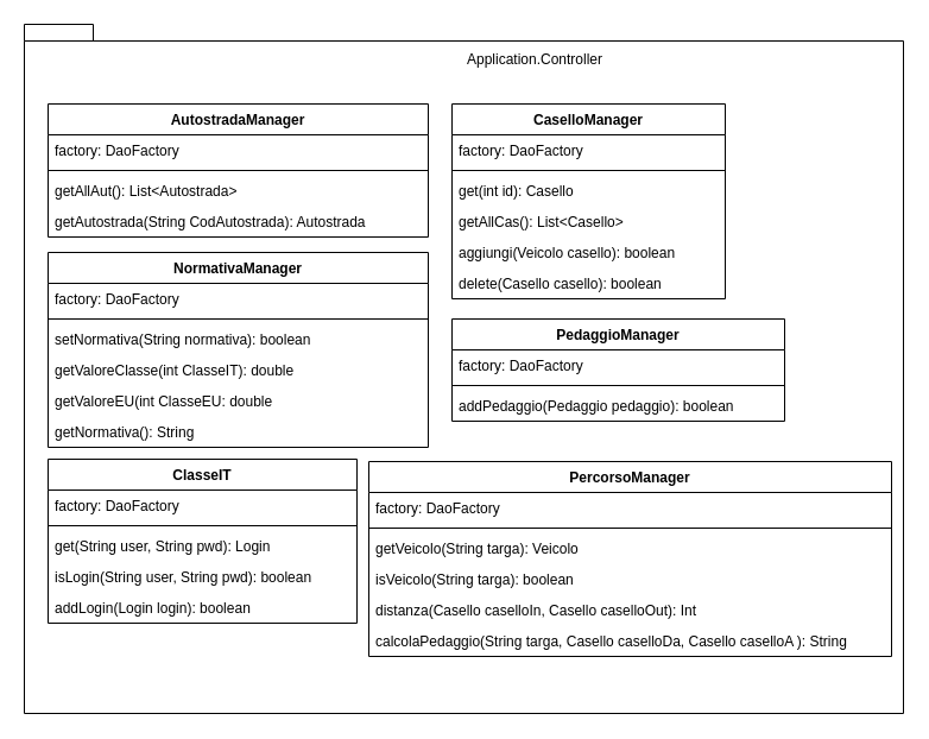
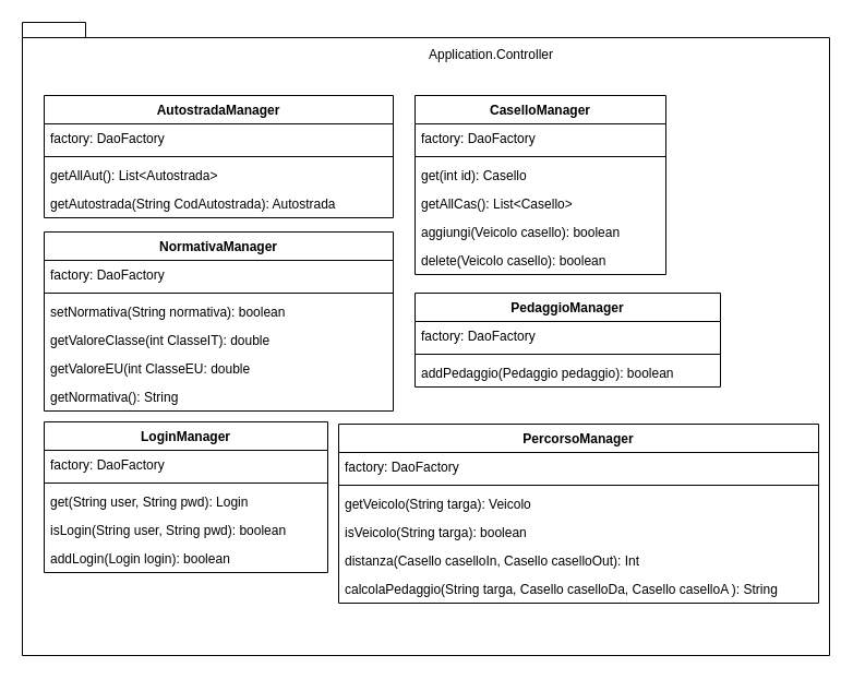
  <mxCell id="0" />
  <mxCell id="1" parent="0" />
  <mxCell id="2" value="" style="shape=folder;fontStyle=1;spacingTop=10;tabWidth=40;tabHeight=14;tabPosition=left;html=1;align=left;" parent="1" vertex="1"><mxGeometry x="20" y="20" width="740" height="580" as="geometry" /></mxCell>
  <mxCell id="3" value="Application.Controller" style="text;html=1;strokeColor=none;fillColor=none;align=center;verticalAlign=middle;whiteSpace=wrap;rounded=0;" parent="1" vertex="1"><mxGeometry x="430" y="40" width="40" height="20" as="geometry" /></mxCell>
  <mxCell id="4" value="AutostradaManager" style="swimlane;fontStyle=1;align=center;verticalAlign=top;childLayout=stackLayout;horizontal=1;startSize=26;horizontalStack=0;resizeParent=1;resizeParentMax=0;resizeLast=0;collapsible=1;marginBottom=0;" parent="1" vertex="1"><mxGeometry x="40" y="87" width="320" height="112" as="geometry" /></mxCell>
  <mxCell id="5" value="factory: DaoFactory" style="text;strokeColor=none;fillColor=none;align=left;verticalAlign=top;spacingLeft=4;spacingRight=4;overflow=hidden;rotatable=0;points=[[0,0.5],[1,0.5]];portConstraint=eastwest;" parent="4" vertex="1"><mxGeometry y="26" width="320" height="26" as="geometry" /></mxCell>
  <mxCell id="6" value="" style="line;strokeWidth=1;fillColor=none;align=left;verticalAlign=middle;spacingTop=-1;spacingLeft=3;spacingRight=3;rotatable=0;labelPosition=right;points=[];portConstraint=eastwest;" parent="4" vertex="1"><mxGeometry y="52" width="320" height="8" as="geometry" /></mxCell>
  <mxCell id="7" value="getAllAut(): List&lt;Autostrada&gt;" style="text;strokeColor=none;fillColor=none;align=left;verticalAlign=top;spacingLeft=4;spacingRight=4;overflow=hidden;rotatable=0;points=[[0,0.5],[1,0.5]];portConstraint=eastwest;" vertex="1" parent="4"><mxGeometry y="60" width="320" height="26" as="geometry" /></mxCell>
  <mxCell id="8" value="getAutostrada(String CodAutostrada): Autostrada" style="text;strokeColor=none;fillColor=none;align=left;verticalAlign=top;spacingLeft=4;spacingRight=4;overflow=hidden;rotatable=0;points=[[0,0.5],[1,0.5]];portConstraint=eastwest;" vertex="1" parent="4"><mxGeometry y="86" width="320" height="26" as="geometry" /></mxCell>
  <mxCell id="9" value="CaselloManager" style="swimlane;fontStyle=1;align=center;verticalAlign=top;childLayout=stackLayout;horizontal=1;startSize=26;horizontalStack=0;resizeParent=1;resizeParentMax=0;resizeLast=0;collapsible=1;marginBottom=0;" parent="1" vertex="1"><mxGeometry x="380" y="87" width="230" height="164" as="geometry" /></mxCell>
  <mxCell id="10" value="factory: DaoFactory" style="text;strokeColor=none;fillColor=none;align=left;verticalAlign=top;spacingLeft=4;spacingRight=4;overflow=hidden;rotatable=0;points=[[0,0.5],[1,0.5]];portConstraint=eastwest;" parent="9" vertex="1"><mxGeometry y="26" width="230" height="26" as="geometry" /></mxCell>
  <mxCell id="11" value="" style="line;strokeWidth=1;fillColor=none;align=left;verticalAlign=middle;spacingTop=-1;spacingLeft=3;spacingRight=3;rotatable=0;labelPosition=right;points=[];portConstraint=eastwest;" parent="9" vertex="1"><mxGeometry y="52" width="230" height="8" as="geometry" /></mxCell>
  <mxCell id="12" value="get(int id): Casello" style="text;strokeColor=none;fillColor=none;align=left;verticalAlign=top;spacingLeft=4;spacingRight=4;overflow=hidden;rotatable=0;points=[[0,0.5],[1,0.5]];portConstraint=eastwest;" vertex="1" parent="9"><mxGeometry y="60" width="230" height="26" as="geometry" /></mxCell>
  <mxCell id="13" value="getAllCas(): List&lt;Casello&gt;" style="text;strokeColor=none;fillColor=none;align=left;verticalAlign=top;spacingLeft=4;spacingRight=4;overflow=hidden;rotatable=0;points=[[0,0.5],[1,0.5]];portConstraint=eastwest;" vertex="1" parent="9"><mxGeometry y="86" width="230" height="26" as="geometry" /></mxCell>
  <mxCell id="14" value="aggiungi(Veicolo casello): boolean" style="text;strokeColor=none;fillColor=none;align=left;verticalAlign=top;spacingLeft=4;spacingRight=4;overflow=hidden;rotatable=0;points=[[0,0.5],[1,0.5]];portConstraint=eastwest;" vertex="1" parent="9"><mxGeometry y="112" width="230" height="26" as="geometry" /></mxCell>
- <mxCell id="15" value="delete(Casello casello): boolean" style="text;strokeColor=none;fillColor=none;align=left;verticalAlign=top;spacingLeft=4;spacingRight=4;overflow=hidden;rotatable=0;points=[[0,0.5],[1,0.5]];portConstraint=eastwest;" vertex="1" parent="9"><mxGeometry y="138" width="230" height="26" as="geometry" /></mxCell>
- <mxCell id="16" value="ClasseIT" style="swimlane;fontStyle=1;align=center;verticalAlign=top;childLayout=stackLayout;horizontal=1;startSize=26;horizontalStack=0;resizeParent=1;resizeParentMax=0;resizeLast=0;collapsible=1;marginBottom=0;" parent="1" vertex="1"><mxGeometry x="40" y="386" width="260" height="138" as="geometry" /></mxCell>
+ <mxCell id="15" value="delete(Veicolo casello): boolean" style="text;strokeColor=none;fillColor=none;align=left;verticalAlign=top;spacingLeft=4;spacingRight=4;overflow=hidden;rotatable=0;points=[[0,0.5],[1,0.5]];portConstraint=eastwest;" vertex="1" parent="9"><mxGeometry y="138" width="230" height="26" as="geometry" /></mxCell>
+ <mxCell id="16" value="LoginManager" style="swimlane;fontStyle=1;align=center;verticalAlign=top;childLayout=stackLayout;horizontal=1;startSize=26;horizontalStack=0;resizeParent=1;resizeParentMax=0;resizeLast=0;collapsible=1;marginBottom=0;" parent="1" vertex="1"><mxGeometry x="40" y="386" width="260" height="138" as="geometry" /></mxCell>
  <mxCell id="17" value="factory: DaoFactory" style="text;strokeColor=none;fillColor=none;align=left;verticalAlign=top;spacingLeft=4;spacingRight=4;overflow=hidden;rotatable=0;points=[[0,0.5],[1,0.5]];portConstraint=eastwest;" parent="16" vertex="1"><mxGeometry y="26" width="260" height="26" as="geometry" /></mxCell>
  <mxCell id="18" value="" style="line;strokeWidth=1;fillColor=none;align=left;verticalAlign=middle;spacingTop=-1;spacingLeft=3;spacingRight=3;rotatable=0;labelPosition=right;points=[];portConstraint=eastwest;" parent="16" vertex="1"><mxGeometry y="52" width="260" height="8" as="geometry" /></mxCell>
  <mxCell id="19" value="get(String user, String pwd): Login" style="text;strokeColor=none;fillColor=none;align=left;verticalAlign=top;spacingLeft=4;spacingRight=4;overflow=hidden;rotatable=0;points=[[0,0.5],[1,0.5]];portConstraint=eastwest;" vertex="1" parent="16"><mxGeometry y="60" width="260" height="26" as="geometry" /></mxCell>
  <mxCell id="20" value="isLogin(String user, String pwd): boolean" style="text;strokeColor=none;fillColor=none;align=left;verticalAlign=top;spacingLeft=4;spacingRight=4;overflow=hidden;rotatable=0;points=[[0,0.5],[1,0.5]];portConstraint=eastwest;" vertex="1" parent="16"><mxGeometry y="86" width="260" height="26" as="geometry" /></mxCell>
  <mxCell id="21" value="addLogin(Login login): boolean" style="text;strokeColor=none;fillColor=none;align=left;verticalAlign=top;spacingLeft=4;spacingRight=4;overflow=hidden;rotatable=0;points=[[0,0.5],[1,0.5]];portConstraint=eastwest;" vertex="1" parent="16"><mxGeometry y="112" width="260" height="26" as="geometry" /></mxCell>
  <mxCell id="22" value="PercorsoManager" style="swimlane;fontStyle=1;align=center;verticalAlign=top;childLayout=stackLayout;horizontal=1;startSize=26;horizontalStack=0;resizeParent=1;resizeParentMax=0;resizeLast=0;collapsible=1;marginBottom=0;" parent="1" vertex="1"><mxGeometry x="310" y="388" width="440" height="164" as="geometry" /></mxCell>
  <mxCell id="23" value="factory: DaoFactory" style="text;strokeColor=none;fillColor=none;align=left;verticalAlign=top;spacingLeft=4;spacingRight=4;overflow=hidden;rotatable=0;points=[[0,0.5],[1,0.5]];portConstraint=eastwest;" parent="22" vertex="1"><mxGeometry y="26" width="440" height="26" as="geometry" /></mxCell>
  <mxCell id="24" value="" style="line;strokeWidth=1;fillColor=none;align=left;verticalAlign=middle;spacingTop=-1;spacingLeft=3;spacingRight=3;rotatable=0;labelPosition=right;points=[];portConstraint=eastwest;" parent="22" vertex="1"><mxGeometry y="52" width="440" height="8" as="geometry" /></mxCell>
  <mxCell id="25" value="getVeicolo(String targa): Veicolo" style="text;strokeColor=none;fillColor=none;align=left;verticalAlign=top;spacingLeft=4;spacingRight=4;overflow=hidden;rotatable=0;points=[[0,0.5],[1,0.5]];portConstraint=eastwest;" vertex="1" parent="22"><mxGeometry y="60" width="440" height="26" as="geometry" /></mxCell>
  <mxCell id="26" value="isVeicolo(String targa): boolean" style="text;strokeColor=none;fillColor=none;align=left;verticalAlign=top;spacingLeft=4;spacingRight=4;overflow=hidden;rotatable=0;points=[[0,0.5],[1,0.5]];portConstraint=eastwest;" vertex="1" parent="22"><mxGeometry y="86" width="440" height="26" as="geometry" /></mxCell>
  <mxCell id="27" value="distanza(Casello caselloIn, Casello caselloOut): Int" style="text;strokeColor=none;fillColor=none;align=left;verticalAlign=top;spacingLeft=4;spacingRight=4;overflow=hidden;rotatable=0;points=[[0,0.5],[1,0.5]];portConstraint=eastwest;" vertex="1" parent="22"><mxGeometry y="112" width="440" height="26" as="geometry" /></mxCell>
  <mxCell id="28" value="calcolaPedaggio(String targa, Casello caselloDa, Casello caselloA ): String" style="text;strokeColor=none;fillColor=none;align=left;verticalAlign=top;spacingLeft=4;spacingRight=4;overflow=hidden;rotatable=0;points=[[0,0.5],[1,0.5]];portConstraint=eastwest;" vertex="1" parent="22"><mxGeometry y="138" width="440" height="26" as="geometry" /></mxCell>
  <mxCell id="29" value="NormativaManager" style="swimlane;fontStyle=1;align=center;verticalAlign=top;childLayout=stackLayout;horizontal=1;startSize=26;horizontalStack=0;resizeParent=1;resizeParentMax=0;resizeLast=0;collapsible=1;marginBottom=0;" parent="1" vertex="1"><mxGeometry x="40" y="212" width="320" height="164" as="geometry" /></mxCell>
  <mxCell id="30" value="factory: DaoFactory" style="text;strokeColor=none;fillColor=none;align=left;verticalAlign=top;spacingLeft=4;spacingRight=4;overflow=hidden;rotatable=0;points=[[0,0.5],[1,0.5]];portConstraint=eastwest;" parent="29" vertex="1"><mxGeometry y="26" width="320" height="26" as="geometry" /></mxCell>
  <mxCell id="31" value="" style="line;strokeWidth=1;fillColor=none;align=left;verticalAlign=middle;spacingTop=-1;spacingLeft=3;spacingRight=3;rotatable=0;labelPosition=right;points=[];portConstraint=eastwest;" parent="29" vertex="1"><mxGeometry y="52" width="320" height="8" as="geometry" /></mxCell>
  <mxCell id="32" value="setNormativa(String normativa): boolean" style="text;strokeColor=none;fillColor=none;align=left;verticalAlign=top;spacingLeft=4;spacingRight=4;overflow=hidden;rotatable=0;points=[[0,0.5],[1,0.5]];portConstraint=eastwest;" vertex="1" parent="29"><mxGeometry y="60" width="320" height="26" as="geometry" /></mxCell>
  <mxCell id="33" value="getValoreClasse(int ClasseIT): double" style="text;strokeColor=none;fillColor=none;align=left;verticalAlign=top;spacingLeft=4;spacingRight=4;overflow=hidden;rotatable=0;points=[[0,0.5],[1,0.5]];portConstraint=eastwest;" vertex="1" parent="29"><mxGeometry y="86" width="320" height="26" as="geometry" /></mxCell>
  <mxCell id="34" value="getValoreEU(int ClasseEU: double" style="text;strokeColor=none;fillColor=none;align=left;verticalAlign=top;spacingLeft=4;spacingRight=4;overflow=hidden;rotatable=0;points=[[0,0.5],[1,0.5]];portConstraint=eastwest;" vertex="1" parent="29"><mxGeometry y="112" width="320" height="26" as="geometry" /></mxCell>
  <mxCell id="35" value="getNormativa(): String" style="text;strokeColor=none;fillColor=none;align=left;verticalAlign=top;spacingLeft=4;spacingRight=4;overflow=hidden;rotatable=0;points=[[0,0.5],[1,0.5]];portConstraint=eastwest;" parent="29" vertex="1"><mxGeometry y="138" width="320" height="26" as="geometry" /></mxCell>
  <mxCell id="36" value="PedaggioManager" style="swimlane;fontStyle=1;align=center;verticalAlign=top;childLayout=stackLayout;horizontal=1;startSize=26;horizontalStack=0;resizeParent=1;resizeParentMax=0;resizeLast=0;collapsible=1;marginBottom=0;" parent="1" vertex="1"><mxGeometry x="380" y="268" width="280" height="86" as="geometry" /></mxCell>
  <mxCell id="37" value="factory: DaoFactory" style="text;strokeColor=none;fillColor=none;align=left;verticalAlign=top;spacingLeft=4;spacingRight=4;overflow=hidden;rotatable=0;points=[[0,0.5],[1,0.5]];portConstraint=eastwest;" parent="36" vertex="1"><mxGeometry y="26" width="280" height="26" as="geometry" /></mxCell>
  <mxCell id="38" value="" style="line;strokeWidth=1;fillColor=none;align=left;verticalAlign=middle;spacingTop=-1;spacingLeft=3;spacingRight=3;rotatable=0;labelPosition=right;points=[];portConstraint=eastwest;" parent="36" vertex="1"><mxGeometry y="52" width="280" height="8" as="geometry" /></mxCell>
  <mxCell id="39" value="addPedaggio(Pedaggio pedaggio): boolean" style="text;strokeColor=none;fillColor=none;align=left;verticalAlign=top;spacingLeft=4;spacingRight=4;overflow=hidden;rotatable=0;points=[[0,0.5],[1,0.5]];portConstraint=eastwest;" vertex="1" parent="36"><mxGeometry y="60" width="280" height="26" as="geometry" /></mxCell>
